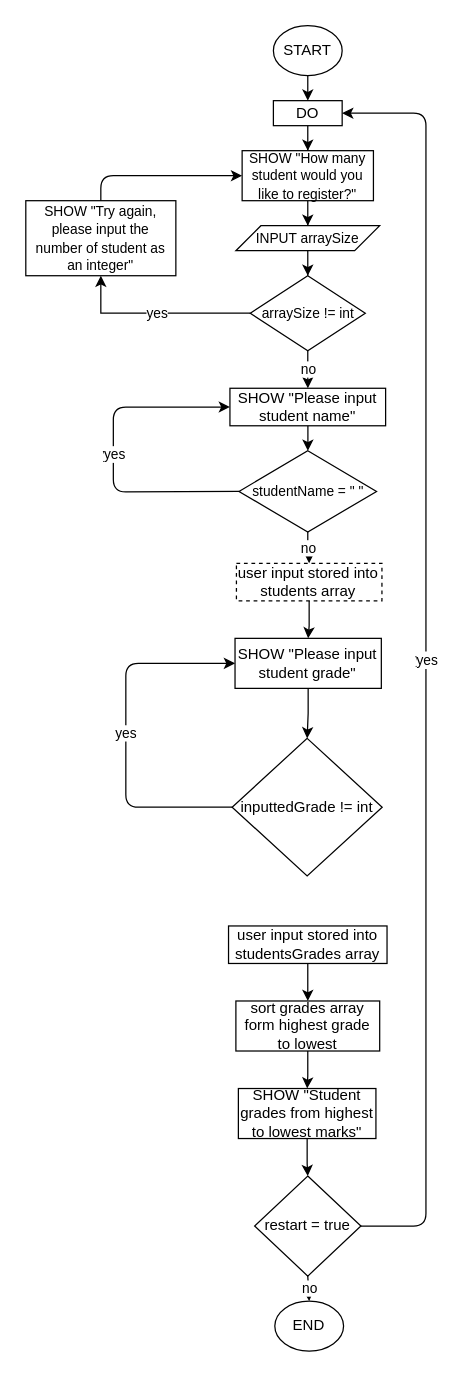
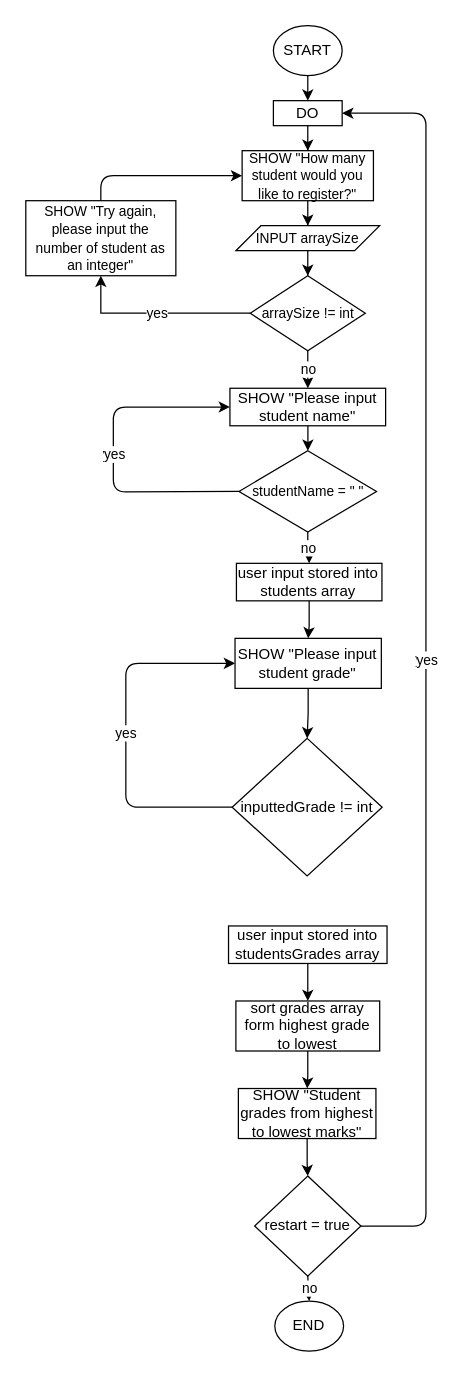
  <mxCell id="0" />
  <mxCell id="1" parent="0" />
  <mxCell id="2" value="START" style="ellipse;whiteSpace=wrap;html=1;" vertex="1" parent="1"><mxGeometry x="218" width="55" height="40" as="geometry" y="20" /></mxCell>
  <mxCell id="3" value="END" style="ellipse;whiteSpace=wrap;html=1;" vertex="1" parent="1"><mxGeometry x="219.13" y="1040" width="55" height="40" as="geometry" /></mxCell>
  <mxCell id="4" value="" style="edgeStyle=orthogonalEdgeStyle;rounded=0;orthogonalLoop=1;jettySize=auto;html=1;" edge="1" parent="1" source="5" target="13"><mxGeometry relative="1" as="geometry" /></mxCell>
  <mxCell id="5" value="DO" style="rounded=0;whiteSpace=wrap;html=1;" vertex="1" parent="1"><mxGeometry x="218" y="80" width="55" height="20" as="geometry" /></mxCell>
  <mxCell id="6" value="restart = true" style="rhombus;whiteSpace=wrap;html=1;" vertex="1" parent="1"><mxGeometry x="203" y="940" width="85" height="80" as="geometry" /></mxCell>
  <mxCell id="7" value="yes" style="endArrow=classic;html=1;exitX=1;exitY=0.5;exitDx=0;exitDy=0;entryX=1;entryY=0.5;entryDx=0;entryDy=0;" edge="1" parent="1" source="6" target="5"><mxGeometry relative="1" as="geometry"><mxPoint x="200" y="330" as="sourcePoint" /><mxPoint x="300" y="330" as="targetPoint" /><Array as="points"><mxPoint x="340" y="980" /><mxPoint x="340" y="90" /></Array></mxGeometry></mxCell>
  <mxCell id="8" value="yes" style="edgeLabel;resizable=0;html=1;align=center;verticalAlign=middle;" connectable="0" vertex="1" parent="7"><mxGeometry relative="1" as="geometry" /></mxCell>
  <mxCell id="9" value="" style="endArrow=classic;html=1;exitX=0.5;exitY=1;exitDx=0;exitDy=0;entryX=0.5;entryY=0;entryDx=0;entryDy=0;" edge="1" parent="1" source="6" target="3"><mxGeometry relative="1" as="geometry"><mxPoint x="200" y="330" as="sourcePoint" /><mxPoint x="300" y="330" as="targetPoint" /></mxGeometry></mxCell>
  <mxCell id="10" value="no" style="edgeLabel;resizable=0;html=1;align=center;verticalAlign=middle;" connectable="0" vertex="1" parent="9"><mxGeometry relative="1" as="geometry" /></mxCell>
  <mxCell id="11" value="" style="endArrow=classic;html=1;exitX=0.5;exitY=1;exitDx=0;exitDy=0;entryX=0.5;entryY=0;entryDx=0;entryDy=0;" edge="1" parent="1" source="2" target="5"><mxGeometry width="50" height="50" relative="1" as="geometry"><mxPoint x="230" y="350" as="sourcePoint" /><mxPoint x="280" y="300" as="targetPoint" /></mxGeometry></mxCell>
  <mxCell id="12" value="" style="edgeStyle=orthogonalEdgeStyle;rounded=0;orthogonalLoop=1;jettySize=auto;html=1;" edge="1" parent="1" source="13" target="15"><mxGeometry relative="1" as="geometry" /></mxCell>
  <mxCell id="13" value="&lt;font style=&quot;font-size: 11px&quot;&gt;SHOW &quot;How many student would you like to register?&quot;&lt;/font&gt;" style="rounded=0;whiteSpace=wrap;html=1;" vertex="1" parent="1"><mxGeometry x="193" y="120" width="105" height="40" as="geometry" /></mxCell>
  <mxCell id="14" value="" style="edgeStyle=orthogonalEdgeStyle;rounded=0;orthogonalLoop=1;jettySize=auto;html=1;" edge="1" parent="1" source="15" target="18"><mxGeometry relative="1" as="geometry" /></mxCell>
  <mxCell id="15" value="&lt;font style=&quot;font-size: 11px&quot;&gt;INPUT arraySize&lt;/font&gt;" style="shape=parallelogram;perimeter=parallelogramPerimeter;whiteSpace=wrap;html=1;fixedSize=1;" vertex="1" parent="1"><mxGeometry x="188" y="180" width="115" height="20" as="geometry" /></mxCell>
  <mxCell id="16" value="yes" style="edgeStyle=orthogonalEdgeStyle;rounded=0;orthogonalLoop=1;jettySize=auto;html=1;" edge="1" parent="1" source="18" target="19"><mxGeometry relative="1" as="geometry"><Array as="points"><mxPoint x="80" y="250" /></Array></mxGeometry></mxCell>
  <mxCell id="17" value="no" style="edgeStyle=orthogonalEdgeStyle;rounded=0;orthogonalLoop=1;jettySize=auto;html=1;" edge="1" parent="1" source="18" target="22"><mxGeometry relative="1" as="geometry" /></mxCell>
  <mxCell id="18" value="&lt;font style=&quot;font-size: 11px&quot;&gt;arraySize != int&lt;/font&gt;" style="rhombus;whiteSpace=wrap;html=1;" vertex="1" parent="1"><mxGeometry x="199.5" y="220" width="92" height="60" as="geometry" /></mxCell>
  <mxCell id="19" value="&lt;font style=&quot;font-size: 11px&quot;&gt;SHOW &quot;Try again, please input the number of student as an integer&quot;&lt;/font&gt;" style="rounded=0;whiteSpace=wrap;html=1;" vertex="1" parent="1"><mxGeometry x="20" y="160" width="120" height="60" as="geometry" /></mxCell>
  <mxCell id="20" value="" style="endArrow=classic;html=1;exitX=0.5;exitY=0;exitDx=0;exitDy=0;entryX=0;entryY=0.5;entryDx=0;entryDy=0;" edge="1" parent="1" source="19" target="13"><mxGeometry width="50" height="50" relative="1" as="geometry"><mxPoint x="230" y="310" as="sourcePoint" /><mxPoint x="280" y="260" as="targetPoint" /><Array as="points"><mxPoint x="80" y="140" /></Array></mxGeometry></mxCell>
  <mxCell id="21" value="" style="edgeStyle=orthogonalEdgeStyle;rounded=0;orthogonalLoop=1;jettySize=auto;html=1;" edge="1" parent="1" source="22" target="30"><mxGeometry relative="1" as="geometry" /></mxCell>
  <mxCell id="22" value="SHOW &quot;Please input student name&quot;" style="rounded=0;whiteSpace=wrap;html=1;" vertex="1" parent="1"><mxGeometry x="183.25" y="310" width="124.5" height="30" as="geometry" /></mxCell>
  <mxCell id="23" value="" style="edgeStyle=orthogonalEdgeStyle;rounded=0;orthogonalLoop=1;jettySize=auto;html=1;" edge="1" parent="1" source="24" target="26"><mxGeometry relative="1" as="geometry" /></mxCell>
- <mxCell id="24" value="user input stored into students array" style="rounded=0;whiteSpace=wrap;html=1;dashed=1;" vertex="1" parent="1"><mxGeometry x="188.44" y="450" width="116.37" height="30" as="geometry" /></mxCell>
+ <mxCell id="24" value="user input stored into students array" style="rounded=0;whiteSpace=wrap;html=1;" vertex="1" parent="1"><mxGeometry x="188.44" y="450" width="116.37" height="30" as="geometry" /></mxCell>
  <mxCell id="25" value="" style="edgeStyle=orthogonalEdgeStyle;rounded=0;orthogonalLoop=1;jettySize=auto;html=1;" edge="1" parent="1" source="26" target="33"><mxGeometry relative="1" as="geometry" /></mxCell>
  <mxCell id="26" value="SHOW &quot;Please input student grade&quot;" style="rounded=0;whiteSpace=wrap;html=1;" vertex="1" parent="1"><mxGeometry x="187.32" y="510" width="117" height="40" as="geometry" /></mxCell>
  <mxCell id="27" value="" style="edgeStyle=orthogonalEdgeStyle;rounded=0;orthogonalLoop=1;jettySize=auto;html=1;" edge="1" parent="1" source="28" target="36"><mxGeometry relative="1" as="geometry" /></mxCell>
  <mxCell id="28" value="user input stored into studentsGrades array" style="rounded=0;whiteSpace=wrap;html=1;" vertex="1" parent="1"><mxGeometry x="182.13" y="740" width="126.75" height="30" as="geometry" /></mxCell>
  <mxCell id="29" value="no" style="edgeStyle=orthogonalEdgeStyle;rounded=0;orthogonalLoop=1;jettySize=auto;html=1;" edge="1" parent="1" source="30" target="24"><mxGeometry relative="1" as="geometry" /></mxCell>
  <mxCell id="30" value="&lt;font style=&quot;font-size: 11px&quot;&gt;studentName = &quot; &quot;&lt;/font&gt;" style="rhombus;whiteSpace=wrap;html=1;" vertex="1" parent="1"><mxGeometry x="190.5" y="360" width="110" height="65" as="geometry" /></mxCell>
  <mxCell id="31" value="yes" style="endArrow=classic;html=1;exitX=0;exitY=0.5;exitDx=0;exitDy=0;entryX=0;entryY=0.5;entryDx=0;entryDy=0;" edge="1" parent="1" source="30" target="22"><mxGeometry relative="1" as="geometry"><mxPoint x="230" y="450" as="sourcePoint" /><mxPoint x="330" y="450" as="targetPoint" /><Array as="points"><mxPoint x="90" y="393" /><mxPoint x="90" y="325" /></Array></mxGeometry></mxCell>
  <mxCell id="32" value="yes" style="edgeLabel;resizable=0;html=1;align=center;verticalAlign=middle;" connectable="0" vertex="1" parent="31"><mxGeometry relative="1" as="geometry" /></mxCell>
  <mxCell id="33" value="inputtedGrade != int" style="rhombus;whiteSpace=wrap;html=1;" vertex="1" parent="1"><mxGeometry x="185" y="590" width="120" height="110" as="geometry" /></mxCell>
  <mxCell id="34" value="yes" style="endArrow=classic;html=1;exitX=0;exitY=0.5;exitDx=0;exitDy=0;entryX=0;entryY=0.5;entryDx=0;entryDy=0;" edge="1" parent="1" source="33" target="26"><mxGeometry width="50" height="50" relative="1" as="geometry"><mxPoint x="260" y="470" as="sourcePoint" /><mxPoint x="310" y="420" as="targetPoint" /><Array as="points"><mxPoint x="100" y="645" /><mxPoint x="100" y="530" /></Array></mxGeometry></mxCell>
  <mxCell id="35" value="" style="edgeStyle=orthogonalEdgeStyle;rounded=0;orthogonalLoop=1;jettySize=auto;html=1;" edge="1" parent="1" source="36" target="38"><mxGeometry relative="1" as="geometry" /></mxCell>
  <mxCell id="36" value="sort grades array form highest grade to lowest" style="rounded=0;whiteSpace=wrap;html=1;" vertex="1" parent="1"><mxGeometry x="188.01" y="800" width="115" height="40" as="geometry" /></mxCell>
  <mxCell id="37" value="" style="edgeStyle=orthogonalEdgeStyle;rounded=0;orthogonalLoop=1;jettySize=auto;html=1;" edge="1" parent="1" source="38" target="6"><mxGeometry relative="1" as="geometry" /></mxCell>
  <mxCell id="38" value="SHOW &quot;Student grades from highest to lowest marks&quot;" style="rounded=0;whiteSpace=wrap;html=1;" vertex="1" parent="1"><mxGeometry x="190" y="870" width="110" height="40" as="geometry" /></mxCell>
